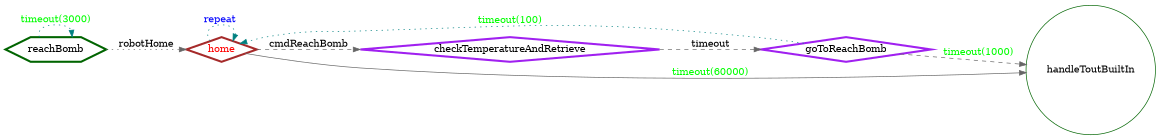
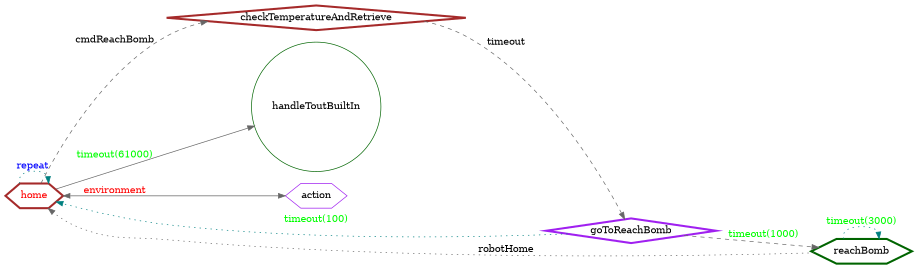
  digraph {
    rankdir=LR
    node [color=brown fontcolor=black penwidth=3 shape=hexagon]
    edge [color=gray40 fontcolor=green style=dotted]
-   home [fontcolor=red shape=diamond]
-   checkTemperatureAndRetrieve [color=purple shape=diamond]
+   home [fontcolor=red]
+   checkTemperatureAndRetrieve [shape=diamond]
    handleToutBuiltIn [color=darkgreen shape=circle fontcolor="" penwidth=""]
+   action [color=purple fontcolor="" penwidth=""]
    goToReachBomb [color=purple shape=diamond]
    reachBomb [color=darkgreen]
    home -> home [color=teal fontcolor=blue label="repeat "]
    home -> checkTemperatureAndRetrieve [fontcolor=black label=cmdReachBomb style=dashed]
-   home -> handleToutBuiltIn [label="timeout(60000)" style=solid]
+   home -> handleToutBuiltIn [label="timeout(61000)" style=solid]
+   home -> action [dir=both fontcolor=red label=environment style=solid]
    checkTemperatureAndRetrieve -> goToReachBomb [fontcolor=black label=timeout style=dashed]
    goToReachBomb -> home [color=teal label="timeout(100)"]
-   goToReachBomb -> handleToutBuiltIn [label="timeout(1000)" style=dashed]
+   goToReachBomb -> reachBomb [label="timeout(1000)" style=dashed]
    reachBomb -> home [fontcolor=black label=robotHome]
    reachBomb -> reachBomb [color=teal label="timeout(3000)"]
  }
